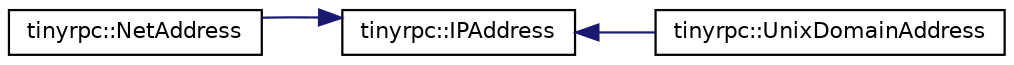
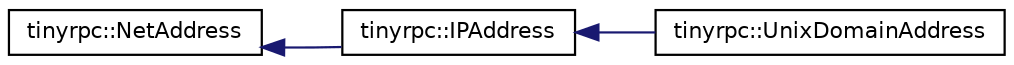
  digraph {
    rankdir=LR
    node [color=black fillcolor=white fontname=Helvetica fontsize=10 shape=record style=filled]
    edge [color=midnightblue dir=back fontname=Helvetica fontsize=10 labelfontname=Helvetica labelfontsize=10 style=solid]
    n1 [height=0.2 label="tinyrpc::NetAddress" width=0.4]
    n2 [height=0.2 label="tinyrpc::IPAddress" width=0.4]
    n3 [height=0.2 label="tinyrpc::UnixDomainAddress" width=0.4]
-   n2 -> n1
+   n1 -> n2
    n2 -> n3
  }
